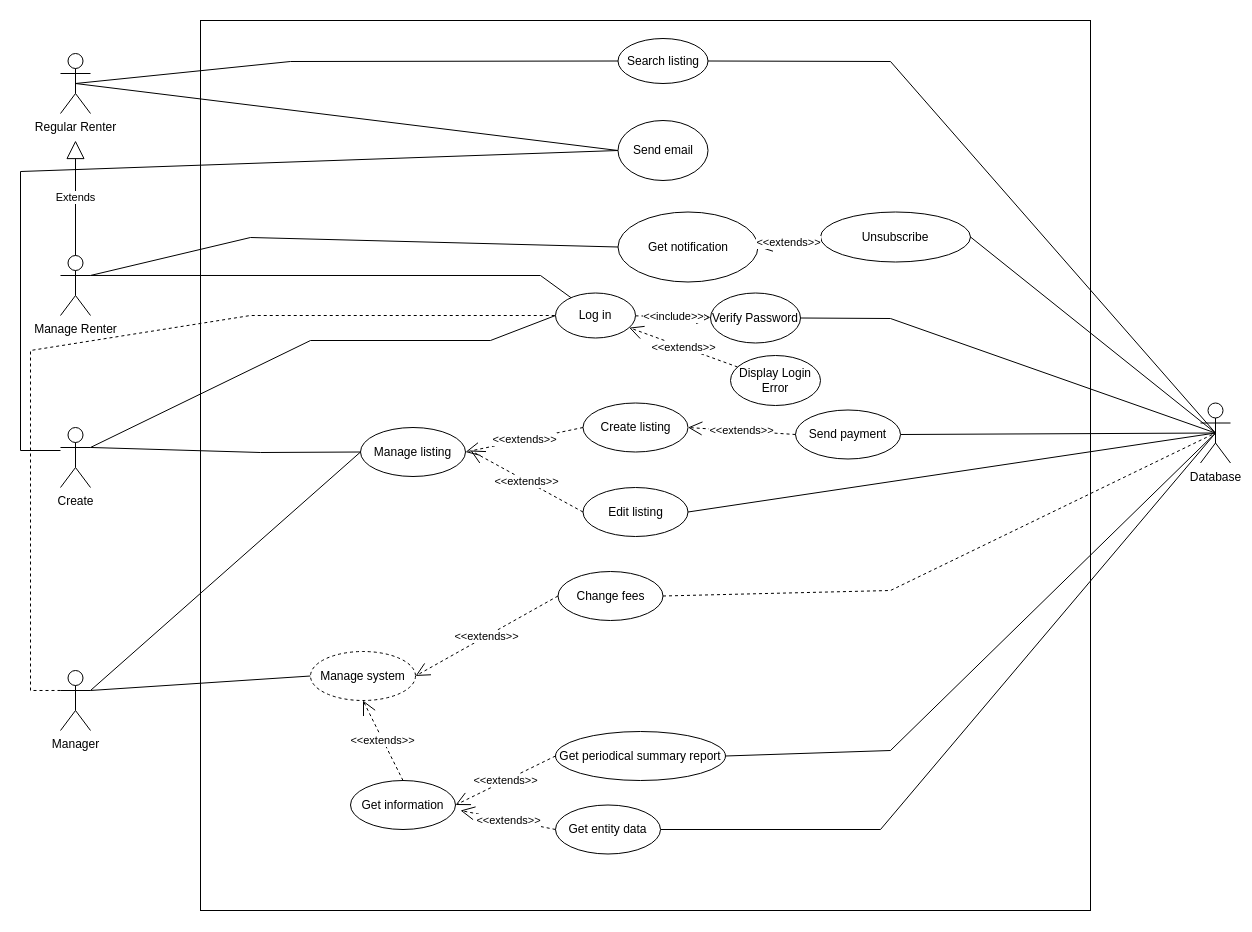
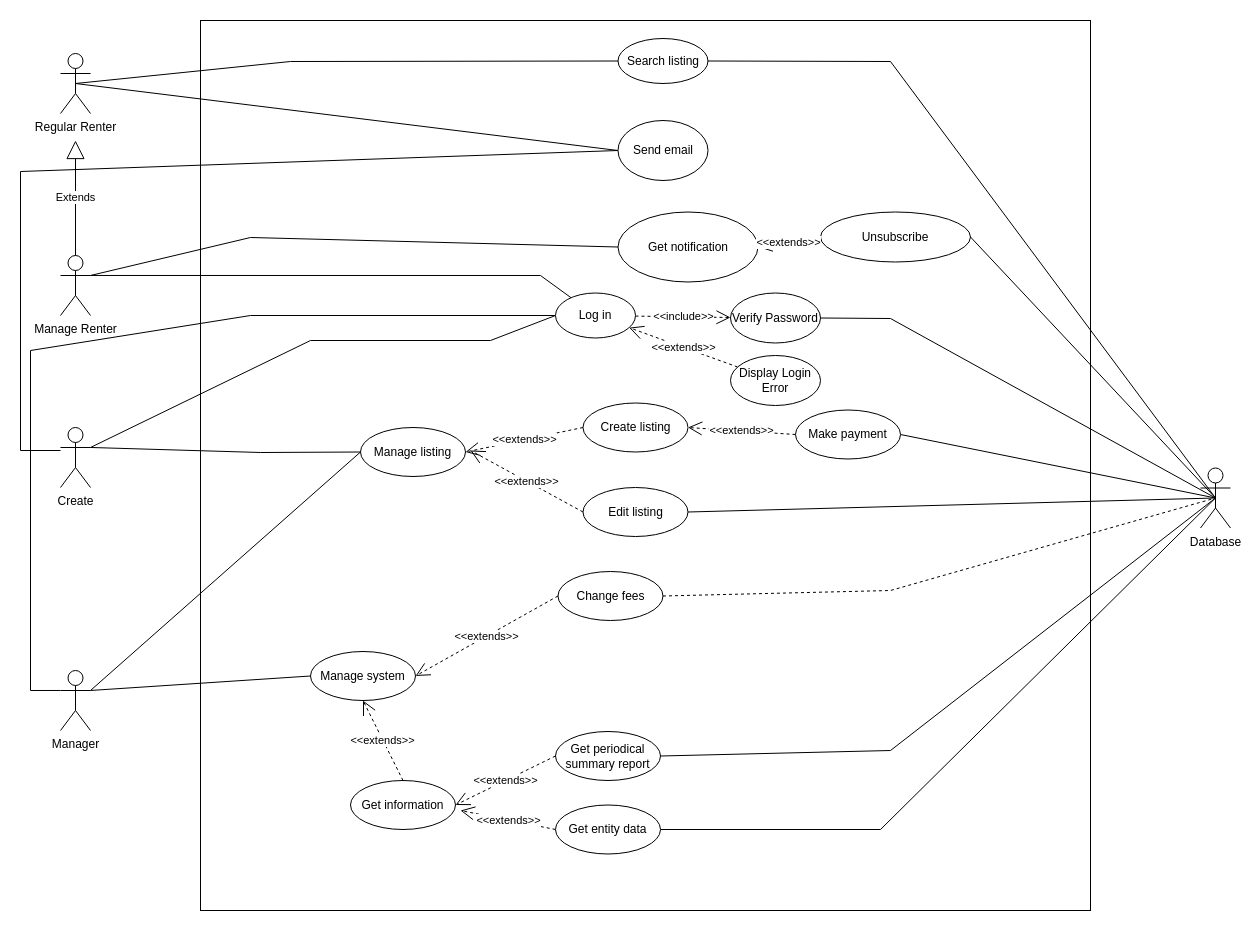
  <mxCell id="0" />
  <mxCell id="1" parent="0" />
  <mxCell id="2" value="" style="whiteSpace=wrap;html=1;aspect=fixed;imageAspect=0;imageWidth=24;perimeterSpacing=0;" parent="1" vertex="1"><mxGeometry x="200" y="20" width="890" height="890" as="geometry" /></mxCell>
  <mxCell id="3" style="edgeStyle=none;rounded=0;orthogonalLoop=1;jettySize=auto;html=1;exitX=0.5;exitY=0.5;exitDx=0;exitDy=0;exitPerimeter=0;entryX=0;entryY=0.5;entryDx=0;entryDy=0;endArrow=none;endFill=0;" parent="1" source="4" target="25" edge="1"><mxGeometry relative="1" as="geometry"><Array as="points"><mxPoint x="290" y="61" /></Array></mxGeometry></mxCell>
  <mxCell id="4" value="Regular Renter" style="shape=umlActor;verticalLabelPosition=bottom;labelBackgroundColor=#ffffff;verticalAlign=top;html=1;outlineConnect=0;" parent="1" vertex="1"><mxGeometry x="60" y="53" width="30" height="60" as="geometry" /></mxCell>
  <mxCell id="5" style="rounded=0;orthogonalLoop=1;jettySize=auto;html=1;exitX=1;exitY=0.333;exitDx=0;exitDy=0;exitPerimeter=0;endArrow=none;endFill=0;" parent="1" source="8" target="17" edge="1"><mxGeometry relative="1" as="geometry"><Array as="points"><mxPoint x="540" y="275" /></Array></mxGeometry></mxCell>
  <mxCell id="6" style="edgeStyle=none;rounded=0;orthogonalLoop=1;jettySize=auto;html=1;exitX=1;exitY=0.333;exitDx=0;exitDy=0;exitPerimeter=0;entryX=0;entryY=0.5;entryDx=0;entryDy=0;endArrow=none;endFill=0;" parent="1" source="8" target="26" edge="1"><mxGeometry relative="1" as="geometry"><Array as="points"><mxPoint x="250" y="237" /></Array></mxGeometry></mxCell>
  <mxCell id="7" style="rounded=0;orthogonalLoop=1;jettySize=auto;html=1;exitX=0.5;exitY=0.5;exitDx=0;exitDy=0;exitPerimeter=0;entryX=0;entryY=0.5;entryDx=0;entryDy=0;endArrow=none;endFill=0;" parent="1" source="4" target="45" edge="1"><mxGeometry relative="1" as="geometry" /></mxCell>
  <mxCell id="8" value="Manage Renter&lt;br&gt;" style="shape=umlActor;verticalLabelPosition=bottom;labelBackgroundColor=#ffffff;verticalAlign=top;html=1;outlineConnect=0;" parent="1" vertex="1"><mxGeometry x="60" y="255" width="30" height="60" as="geometry" /></mxCell>
  <mxCell id="9" value="Extends" style="endArrow=block;endSize=16;endFill=0;html=1;exitX=0.5;exitY=0;exitDx=0;exitDy=0;exitPerimeter=0;" parent="1" source="8" edge="1"><mxGeometry width="160" relative="1" as="geometry"><mxPoint x="80" y="310" as="sourcePoint" /><mxPoint x="75" y="140" as="targetPoint" /></mxGeometry></mxCell>
  <mxCell id="10" style="edgeStyle=none;rounded=0;orthogonalLoop=1;jettySize=auto;html=1;exitX=1;exitY=0.333;exitDx=0;exitDy=0;exitPerimeter=0;entryX=0;entryY=0.5;entryDx=0;entryDy=0;endArrow=none;endFill=0;" parent="1" source="12" target="17" edge="1"><mxGeometry relative="1" as="geometry"><Array as="points"><mxPoint x="310" y="340" /><mxPoint x="490" y="340" /></Array></mxGeometry></mxCell>
  <mxCell id="11" style="edgeStyle=none;rounded=0;orthogonalLoop=1;jettySize=auto;html=1;exitX=1;exitY=0.333;exitDx=0;exitDy=0;exitPerimeter=0;entryX=0;entryY=0.5;entryDx=0;entryDy=0;endArrow=none;endFill=0;" parent="1" source="12" target="27" edge="1"><mxGeometry relative="1" as="geometry"><Array as="points"><mxPoint x="260" y="452" /></Array></mxGeometry></mxCell>
  <mxCell id="12" value="Create&lt;br&gt;" style="shape=umlActor;verticalLabelPosition=bottom;labelBackgroundColor=#ffffff;verticalAlign=top;html=1;outlineConnect=0;" parent="1" vertex="1"><mxGeometry x="60" y="427" width="30" height="60" as="geometry" /></mxCell>
- <mxCell id="13" style="edgeStyle=none;rounded=0;orthogonalLoop=1;jettySize=auto;html=1;exitX=0;exitY=0.333;exitDx=0;exitDy=0;exitPerimeter=0;entryX=0;entryY=0.5;entryDx=0;entryDy=0;endArrow=none;endFill=0;dashed=1;" parent="1" source="16" target="17" edge="1"><mxGeometry relative="1" as="geometry"><Array as="points"><mxPoint x="30" y="690" /><mxPoint x="30" y="350" /><mxPoint x="250" y="315" /></Array></mxGeometry></mxCell>
+ <mxCell id="13" style="edgeStyle=none;rounded=0;orthogonalLoop=1;jettySize=auto;html=1;exitX=0;exitY=0.333;exitDx=0;exitDy=0;exitPerimeter=0;entryX=0;entryY=0.5;entryDx=0;entryDy=0;endArrow=none;endFill=0;" parent="1" source="16" target="17" edge="1"><mxGeometry relative="1" as="geometry"><Array as="points"><mxPoint x="30" y="690" /><mxPoint x="30" y="350" /><mxPoint x="250" y="315" /></Array></mxGeometry></mxCell>
  <mxCell id="14" style="edgeStyle=none;rounded=0;orthogonalLoop=1;jettySize=auto;html=1;exitX=1;exitY=0.333;exitDx=0;exitDy=0;exitPerimeter=0;entryX=0;entryY=0.5;entryDx=0;entryDy=0;endArrow=none;endFill=0;" parent="1" source="16" target="33" edge="1"><mxGeometry relative="1" as="geometry" /></mxCell>
  <mxCell id="15" style="edgeStyle=none;rounded=0;orthogonalLoop=1;jettySize=auto;html=1;exitX=1;exitY=0.333;exitDx=0;exitDy=0;exitPerimeter=0;entryX=0;entryY=0.5;entryDx=0;entryDy=0;endArrow=none;endFill=0;" parent="1" source="16" target="27" edge="1"><mxGeometry relative="1" as="geometry" /></mxCell>
  <mxCell id="16" value="Manager" style="shape=umlActor;verticalLabelPosition=bottom;labelBackgroundColor=#ffffff;verticalAlign=top;html=1;outlineConnect=0;" parent="1" vertex="1"><mxGeometry x="60" y="670" width="30" height="60" as="geometry" /></mxCell>
  <mxCell id="17" value="Log in" style="ellipse;whiteSpace=wrap;html=1;" parent="1" vertex="1"><mxGeometry x="555" y="292.5" width="80" height="45" as="geometry" /></mxCell>
  <mxCell id="18" style="edgeStyle=none;rounded=0;orthogonalLoop=1;jettySize=auto;html=1;exitX=1;exitY=0.5;exitDx=0;exitDy=0;entryX=0.5;entryY=0.5;entryDx=0;entryDy=0;entryPerimeter=0;endArrow=none;endFill=0;" parent="1" source="19" target="21" edge="1"><mxGeometry relative="1" as="geometry"><Array as="points"><mxPoint x="890" y="318" /></Array></mxGeometry></mxCell>
- <mxCell id="19" value="Verify Password" style="ellipse;whiteSpace=wrap;html=1;" parent="1" vertex="1"><mxGeometry x="710" y="292.5" width="90" height="50" as="geometry" /></mxCell>
+ <mxCell id="19" value="Verify Password" style="ellipse;whiteSpace=wrap;html=1;" parent="1" vertex="1"><mxGeometry x="730" y="292.5" width="90" height="50" as="geometry" /></mxCell>
  <mxCell id="20" value="Display Login Error" style="ellipse;whiteSpace=wrap;html=1;" parent="1" vertex="1"><mxGeometry x="730" y="355" width="90" height="50" as="geometry" /></mxCell>
- <mxCell id="21" value="Database" style="shape=umlActor;verticalLabelPosition=bottom;labelBackgroundColor=#ffffff;verticalAlign=top;html=1;" parent="1" vertex="1"><mxGeometry x="1200" y="402.5" width="30" height="60" as="geometry" /></mxCell>
+ <mxCell id="21" value="Database" style="shape=umlActor;verticalLabelPosition=bottom;labelBackgroundColor=#ffffff;verticalAlign=top;html=1;" parent="1" vertex="1"><mxGeometry x="1200" y="467.5" width="30" height="60" as="geometry" /></mxCell>
  <mxCell id="22" value="&amp;lt;&amp;lt;include&amp;gt;&amp;gt;" style="endArrow=open;endSize=12;dashed=1;html=1;" parent="1" source="17" target="19" edge="1"><mxGeometry width="160" relative="1" as="geometry"><mxPoint x="320" y="349.5" as="sourcePoint" /><mxPoint x="480" y="349.5" as="targetPoint" /></mxGeometry></mxCell>
  <mxCell id="23" value="&amp;lt;&amp;lt;extends&amp;gt;&amp;gt;" style="endArrow=open;endSize=12;dashed=1;html=1;" parent="1" source="20" target="17" edge="1"><mxGeometry width="160" relative="1" as="geometry"><mxPoint x="80" y="620" as="sourcePoint" /><mxPoint x="240" y="620" as="targetPoint" /></mxGeometry></mxCell>
  <mxCell id="24" style="edgeStyle=none;rounded=0;orthogonalLoop=1;jettySize=auto;html=1;exitX=1;exitY=0.5;exitDx=0;exitDy=0;entryX=0.5;entryY=0.5;entryDx=0;entryDy=0;entryPerimeter=0;endArrow=none;endFill=0;" parent="1" source="25" target="21" edge="1"><mxGeometry relative="1" as="geometry"><Array as="points"><mxPoint x="890" y="61" /></Array></mxGeometry></mxCell>
  <mxCell id="25" value="Search listing" style="ellipse;whiteSpace=wrap;html=1;" parent="1" vertex="1"><mxGeometry x="617.5" y="38" width="90" height="45" as="geometry" /></mxCell>
  <mxCell id="26" value="Get notification" style="ellipse;whiteSpace=wrap;html=1;" parent="1" vertex="1"><mxGeometry x="617.5" y="211.5" width="140" height="70" as="geometry" /></mxCell>
  <mxCell id="27" value="Manage listing" style="ellipse;whiteSpace=wrap;html=1;" parent="1" vertex="1"><mxGeometry x="360" y="427" width="105" height="49" as="geometry" /></mxCell>
  <mxCell id="28" value="Create listing" style="ellipse;whiteSpace=wrap;html=1;" parent="1" vertex="1"><mxGeometry x="582.5" y="402.5" width="105" height="49" as="geometry" /></mxCell>
  <mxCell id="29" style="edgeStyle=none;rounded=0;orthogonalLoop=1;jettySize=auto;html=1;exitX=1;exitY=0.5;exitDx=0;exitDy=0;entryX=0.5;entryY=0.5;entryDx=0;entryDy=0;entryPerimeter=0;endArrow=none;endFill=0;" parent="1" source="30" target="21" edge="1"><mxGeometry relative="1" as="geometry"><Array as="points" /></mxGeometry></mxCell>
  <mxCell id="30" value="Edit listing" style="ellipse;whiteSpace=wrap;html=1;" parent="1" vertex="1"><mxGeometry x="582.5" y="487" width="105" height="49" as="geometry" /></mxCell>
  <mxCell id="31" value="&amp;lt;&amp;lt;extends&amp;gt;&amp;gt;" style="endArrow=open;endSize=12;dashed=1;html=1;entryX=1;entryY=0.5;entryDx=0;entryDy=0;exitX=0;exitY=0.5;exitDx=0;exitDy=0;" parent="1" source="28" target="27" edge="1"><mxGeometry width="160" relative="1" as="geometry"><mxPoint x="747.117" y="376.507" as="sourcePoint" /><mxPoint x="638.661" y="337.155" as="targetPoint" /></mxGeometry></mxCell>
  <mxCell id="32" value="&amp;lt;&amp;lt;extends&amp;gt;&amp;gt;" style="endArrow=open;endSize=12;dashed=1;html=1;exitX=0;exitY=0.5;exitDx=0;exitDy=0;" parent="1" source="30" edge="1"><mxGeometry width="160" relative="1" as="geometry"><mxPoint x="560" y="419.5" as="sourcePoint" /><mxPoint x="470" y="450" as="targetPoint" /></mxGeometry></mxCell>
- <mxCell id="33" value="Manage system" style="ellipse;whiteSpace=wrap;html=1;dashed=1;" parent="1" vertex="1"><mxGeometry x="310" y="651" width="105" height="49" as="geometry" /></mxCell>
+ <mxCell id="33" value="Manage system" style="ellipse;whiteSpace=wrap;html=1;" parent="1" vertex="1"><mxGeometry x="310" y="651" width="105" height="49" as="geometry" /></mxCell>
  <mxCell id="34" style="edgeStyle=none;rounded=0;orthogonalLoop=1;jettySize=auto;html=1;exitX=1;exitY=0.5;exitDx=0;exitDy=0;entryX=0.5;entryY=0.5;entryDx=0;entryDy=0;entryPerimeter=0;endArrow=none;endFill=0;dashed=1;" parent="1" source="35" target="21" edge="1"><mxGeometry relative="1" as="geometry"><Array as="points"><mxPoint x="890" y="590" /></Array></mxGeometry></mxCell>
  <mxCell id="35" value="Change fees" style="ellipse;whiteSpace=wrap;html=1;" parent="1" vertex="1"><mxGeometry x="557.5" y="571" width="105" height="49" as="geometry" /></mxCell>
  <mxCell id="36" value="&amp;lt;&amp;lt;extends&amp;gt;&amp;gt;" style="endArrow=open;endSize=12;dashed=1;html=1;exitX=0;exitY=0.5;exitDx=0;exitDy=0;entryX=1;entryY=0.5;entryDx=0;entryDy=0;" parent="1" source="35" target="33" edge="1"><mxGeometry width="160" relative="1" as="geometry"><mxPoint x="590" y="484.5" as="sourcePoint" /><mxPoint x="480" y="460" as="targetPoint" /></mxGeometry></mxCell>
  <mxCell id="37" value="Get information" style="ellipse;whiteSpace=wrap;html=1;" parent="1" vertex="1"><mxGeometry x="350" y="780" width="105" height="49" as="geometry" /></mxCell>
  <mxCell id="38" style="edgeStyle=none;rounded=0;orthogonalLoop=1;jettySize=auto;html=1;exitX=1;exitY=0.5;exitDx=0;exitDy=0;entryX=0.5;entryY=0.5;entryDx=0;entryDy=0;entryPerimeter=0;endArrow=none;endFill=0;" parent="1" source="39" target="21" edge="1"><mxGeometry relative="1" as="geometry"><Array as="points"><mxPoint x="890" y="750" /></Array></mxGeometry></mxCell>
- <mxCell id="39" value="Get periodical summary report" style="ellipse;whiteSpace=wrap;html=1;" parent="1" vertex="1"><mxGeometry x="555" y="731" width="170" height="49" as="geometry" /></mxCell>
+ <mxCell id="39" value="Get periodical summary report" style="ellipse;whiteSpace=wrap;html=1;" parent="1" vertex="1"><mxGeometry x="555" y="731" width="105" height="49" as="geometry" /></mxCell>
  <mxCell id="40" style="edgeStyle=none;rounded=0;orthogonalLoop=1;jettySize=auto;html=1;exitX=1;exitY=0.5;exitDx=0;exitDy=0;endArrow=none;endFill=0;entryX=0.5;entryY=0.5;entryDx=0;entryDy=0;entryPerimeter=0;" parent="1" source="41" target="21" edge="1"><mxGeometry relative="1" as="geometry"><mxPoint x="1200" y="420" as="targetPoint" /><Array as="points"><mxPoint x="880" y="829" /></Array></mxGeometry></mxCell>
  <mxCell id="41" value="Get entity data" style="ellipse;whiteSpace=wrap;html=1;" parent="1" vertex="1"><mxGeometry x="555" y="804.5" width="105" height="49" as="geometry" /></mxCell>
  <mxCell id="42" value="&amp;lt;&amp;lt;extends&amp;gt;&amp;gt;" style="endArrow=open;endSize=12;dashed=1;html=1;exitX=0;exitY=0.5;exitDx=0;exitDy=0;entryX=1;entryY=0.5;entryDx=0;entryDy=0;" parent="1" source="39" target="37" edge="1"><mxGeometry width="160" relative="1" as="geometry"><mxPoint x="542.5" y="774" as="sourcePoint" /><mxPoint x="440" y="774" as="targetPoint" /></mxGeometry></mxCell>
  <mxCell id="43" value="&amp;lt;&amp;lt;extends&amp;gt;&amp;gt;" style="endArrow=open;endSize=12;dashed=1;html=1;exitX=0;exitY=0.5;exitDx=0;exitDy=0;" parent="1" source="41" edge="1"><mxGeometry width="160" relative="1" as="geometry"><mxPoint x="565" y="784.5" as="sourcePoint" /><mxPoint x="460" y="810" as="targetPoint" /></mxGeometry></mxCell>
  <mxCell id="44" style="edgeStyle=none;rounded=0;orthogonalLoop=1;jettySize=auto;html=1;exitX=0;exitY=0.5;exitDx=0;exitDy=0;endArrow=none;endFill=0;" parent="1" source="45" edge="1"><mxGeometry relative="1" as="geometry"><mxPoint x="60" y="450" as="targetPoint" /><Array as="points"><mxPoint x="20" y="171" /><mxPoint x="20" y="450" /></Array></mxGeometry></mxCell>
  <mxCell id="45" value="Send email" style="ellipse;whiteSpace=wrap;html=1;" parent="1" vertex="1"><mxGeometry x="617.5" y="120" width="90" height="60" as="geometry" /></mxCell>
  <mxCell id="46" value="&amp;lt;&amp;lt;extends&amp;gt;&amp;gt;" style="endArrow=open;endSize=12;dashed=1;html=1;exitX=0.5;exitY=0;exitDx=0;exitDy=0;entryX=0.5;entryY=1;entryDx=0;entryDy=0;" parent="1" source="37" target="33" edge="1"><mxGeometry width="160" relative="1" as="geometry"><mxPoint x="567.5" y="605.5" as="sourcePoint" /><mxPoint x="425" y="685.5" as="targetPoint" /></mxGeometry></mxCell>
  <mxCell id="47" style="edgeStyle=none;rounded=0;orthogonalLoop=1;jettySize=auto;html=1;exitX=1;exitY=0.5;exitDx=0;exitDy=0;entryX=0.5;entryY=0.5;entryDx=0;entryDy=0;entryPerimeter=0;endArrow=none;endFill=0;" parent="1" source="48" target="21" edge="1"><mxGeometry relative="1" as="geometry" /></mxCell>
- <mxCell id="48" value="Send payment" style="ellipse;whiteSpace=wrap;html=1;" parent="1" vertex="1"><mxGeometry x="795" y="409.5" width="105" height="49" as="geometry" /></mxCell>
+ <mxCell id="48" value="Make payment" style="ellipse;whiteSpace=wrap;html=1;" parent="1" vertex="1"><mxGeometry x="795" y="409.5" width="105" height="49" as="geometry" /></mxCell>
  <mxCell id="49" value="&amp;lt;&amp;lt;extends&amp;gt;&amp;gt;" style="endArrow=open;endSize=12;dashed=1;html=1;entryX=1;entryY=0.5;entryDx=0;entryDy=0;exitX=0;exitY=0.5;exitDx=0;exitDy=0;" parent="1" source="48" target="28" edge="1"><mxGeometry width="160" relative="1" as="geometry"><mxPoint x="746.5" y="457" as="sourcePoint" /><mxPoint x="629" y="481.5" as="targetPoint" /></mxGeometry></mxCell>
  <mxCell id="50" style="rounded=0;orthogonalLoop=1;jettySize=auto;html=1;exitX=1;exitY=0.5;exitDx=0;exitDy=0;entryX=0.5;entryY=0.5;entryDx=0;entryDy=0;entryPerimeter=0;endArrow=none;endFill=0;" edge="1" parent="1" source="51" target="21"><mxGeometry relative="1" as="geometry" /></mxCell>
  <mxCell id="51" value="Unsubscribe" style="ellipse;whiteSpace=wrap;html=1;" vertex="1" parent="1"><mxGeometry x="820" y="211.5" width="150" height="50" as="geometry" /></mxCell>
  <mxCell id="52" value="&amp;lt;&amp;lt;extends&amp;gt;&amp;gt;" style="endArrow=open;endSize=12;dashed=1;html=1;exitX=0;exitY=0.5;exitDx=0;exitDy=0;entryX=1;entryY=0.5;entryDx=0;entryDy=0;" edge="1" parent="1" source="51" target="26"><mxGeometry width="160" relative="1" as="geometry"><mxPoint x="747.117" y="376.507" as="sourcePoint" /><mxPoint x="638.661" y="337.155" as="targetPoint" /></mxGeometry></mxCell>
